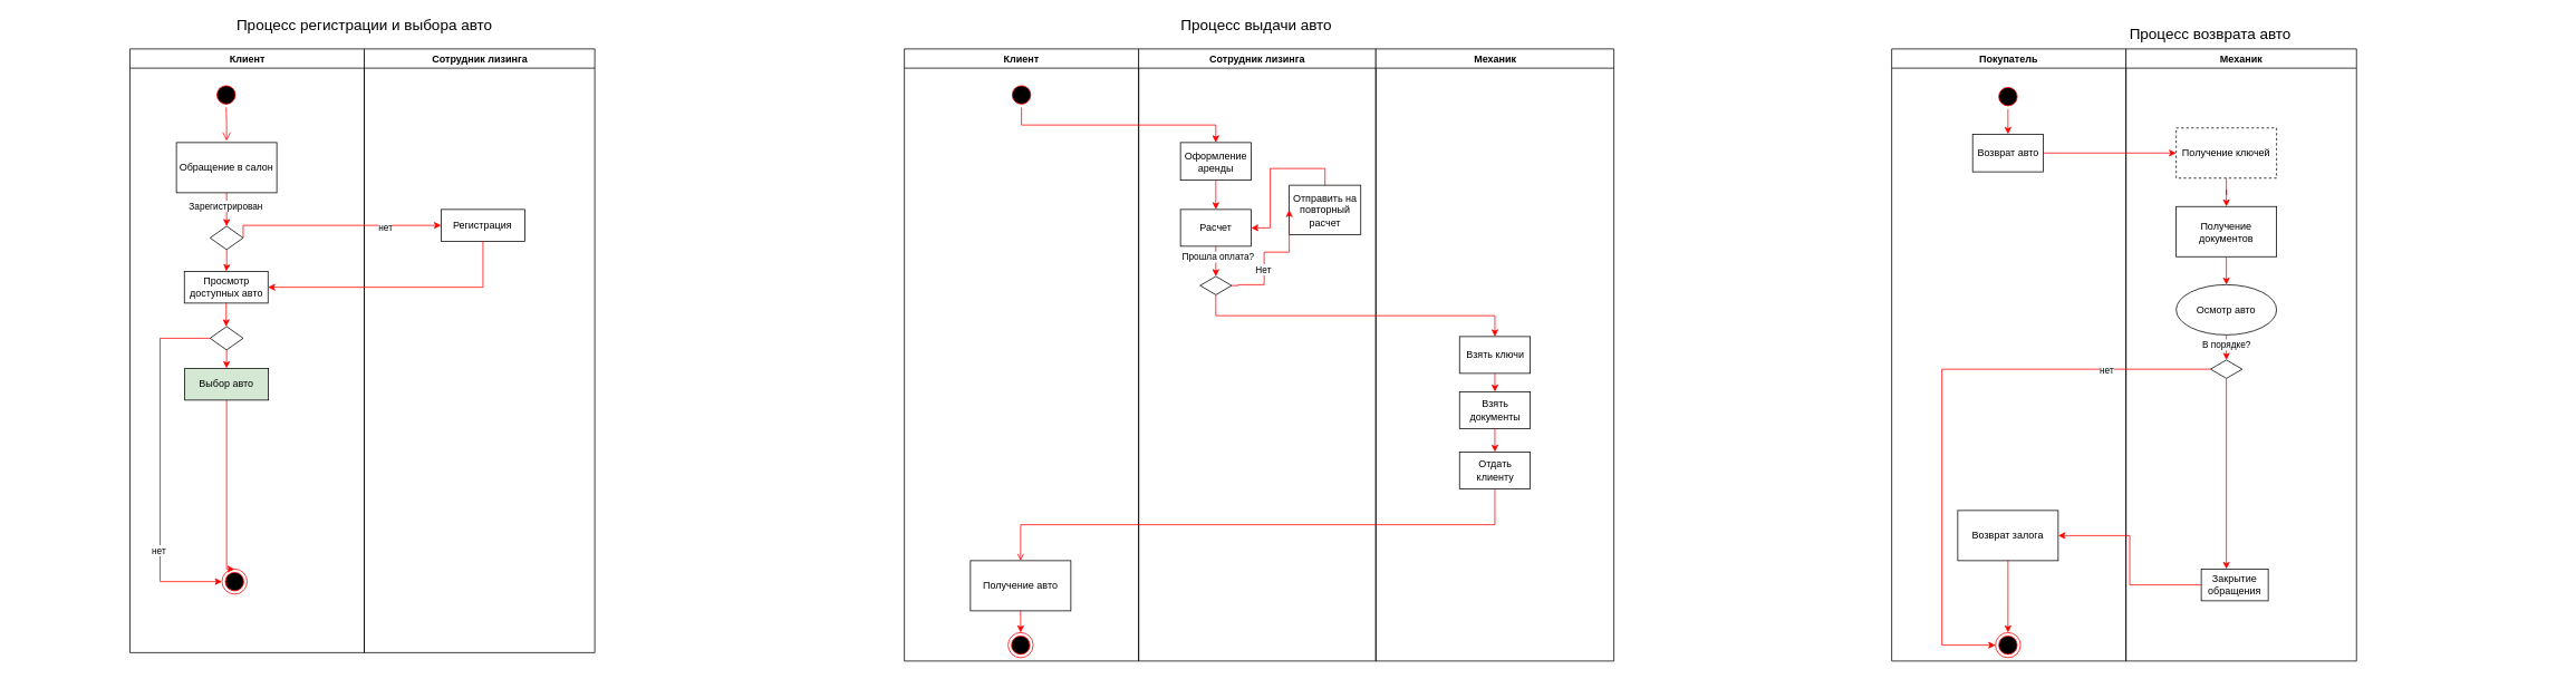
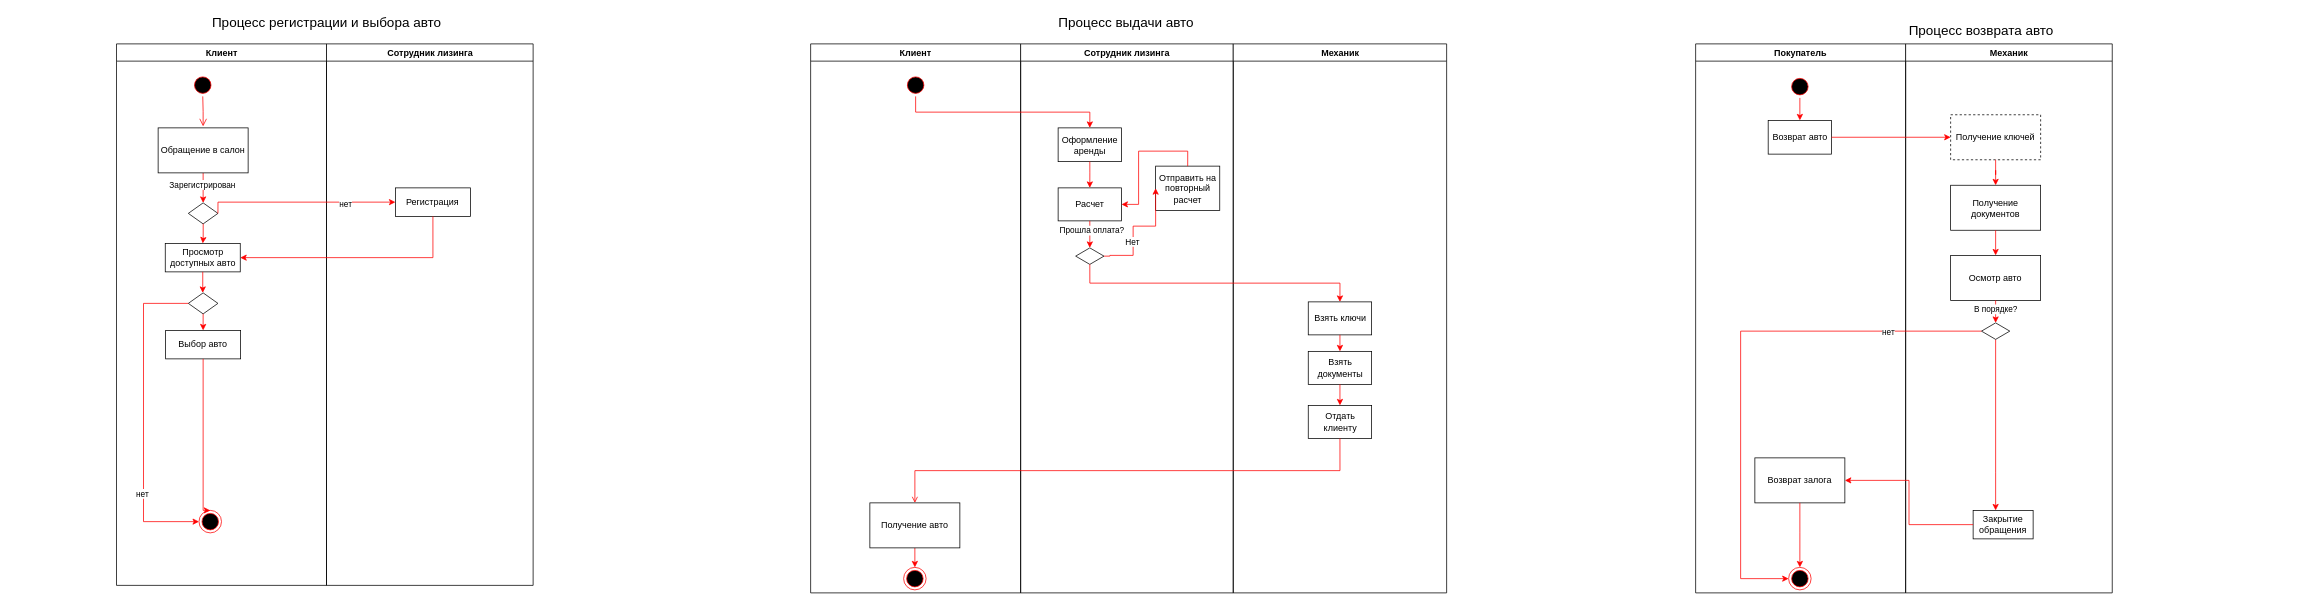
  <mxCell id="0" />
  <mxCell id="1" parent="0" />
  <mxCell id="2" value="Клиент" style="swimlane;whiteSpace=wrap" vertex="1" parent="1"><mxGeometry x="154.5" y="58" width="280" height="722" as="geometry" /></mxCell>
  <mxCell id="3" value="" style="ellipse;shape=startState;fillColor=#000000;strokeColor=#ff0000;" vertex="1" parent="2"><mxGeometry x="100" y="40" width="30" height="30" as="geometry" /></mxCell>
  <mxCell id="4" value="" style="edgeStyle=elbowEdgeStyle;elbow=horizontal;verticalAlign=bottom;endArrow=open;endSize=8;strokeColor=#FF0000;endFill=1;rounded=0" edge="1" parent="2" source="3"><mxGeometry x="100" y="40" as="geometry"><mxPoint x="115.5" y="110" as="targetPoint" /></mxGeometry></mxCell>
  <mxCell id="5" value="" style="ellipse;shape=endState;fillColor=#000000;strokeColor=#ff0000" vertex="1" parent="2"><mxGeometry x="110" y="622" width="30" height="30" as="geometry" /></mxCell>
  <mxCell id="6" style="edgeStyle=orthogonalEdgeStyle;rounded=0;orthogonalLoop=1;jettySize=auto;html=1;entryX=0.5;entryY=0;entryDx=0;entryDy=0;strokeColor=#FF0000;" edge="1" parent="2" source="8" target="9"><mxGeometry relative="1" as="geometry" /></mxCell>
  <mxCell id="7" value="Зарегистрирован" style="edgeLabel;html=1;align=center;verticalAlign=middle;resizable=0;points=[];" vertex="1" connectable="0" parent="6"><mxGeometry x="-0.267" y="-2" relative="1" as="geometry"><mxPoint as="offset" /></mxGeometry></mxCell>
  <mxCell id="8" value="Обращение в салон" style="rounded=0;whiteSpace=wrap;html=1;" vertex="1" parent="2"><mxGeometry x="55.5" y="112" width="120" height="60" as="geometry" /></mxCell>
  <mxCell id="9" value="" style="rhombus;whiteSpace=wrap;html=1;" vertex="1" parent="2"><mxGeometry x="95.75" y="212" width="39.5" height="28" as="geometry" /></mxCell>
  <mxCell id="10" value="Просмотр доступных авто" style="whiteSpace=wrap;html=1;" vertex="1" parent="2"><mxGeometry x="65" y="266" width="100" height="38" as="geometry" /></mxCell>
  <mxCell id="11" value="" style="edgeStyle=orthogonalEdgeStyle;rounded=0;orthogonalLoop=1;jettySize=auto;html=1;strokeColor=#FF0000;" edge="1" parent="2" source="9" target="10"><mxGeometry relative="1" as="geometry" /></mxCell>
  <mxCell id="12" value="" style="edgeStyle=orthogonalEdgeStyle;rounded=0;orthogonalLoop=1;jettySize=auto;html=1;strokeColor=#FF0000;entryX=0.5;entryY=0;entryDx=0;entryDy=0;exitX=0.5;exitY=1;exitDx=0;exitDy=0;" edge="1" parent="2" source="10"><mxGeometry relative="1" as="geometry"><mxPoint x="431.5" y="240" as="sourcePoint" /><mxPoint x="114.99" y="332" as="targetPoint" /></mxGeometry></mxCell>
  <mxCell id="13" value="" style="rhombus;whiteSpace=wrap;html=1;" vertex="1" parent="2"><mxGeometry x="95.75" y="332" width="39.5" height="28" as="geometry" /></mxCell>
  <mxCell id="14" value="" style="edgeStyle=orthogonalEdgeStyle;rounded=0;orthogonalLoop=1;jettySize=auto;html=1;strokeColor=#FF0000;entryX=0;entryY=0.5;entryDx=0;entryDy=0;exitX=0;exitY=0.5;exitDx=0;exitDy=0;" edge="1" parent="2" source="13" target="5"><mxGeometry relative="1" as="geometry"><mxPoint x="35.5" y="417" as="sourcePoint" /><mxPoint x="271.5" y="402" as="targetPoint" /><Array as="points"><mxPoint x="36" y="346" /><mxPoint x="36" y="637" /></Array></mxGeometry></mxCell>
  <mxCell id="15" value="нет" style="edgeLabel;html=1;align=center;verticalAlign=middle;resizable=0;points=[];" vertex="1" connectable="0" parent="14"><mxGeometry x="0.472" y="-2" relative="1" as="geometry"><mxPoint as="offset" /></mxGeometry></mxCell>
- <mxCell id="16" value="Выбор авто" style="whiteSpace=wrap;html=1;fillColor=#d5e8d4;" vertex="1" parent="2"><mxGeometry x="65.5" y="382" width="100" height="38" as="geometry" /></mxCell>
+ <mxCell id="16" value="Выбор авто" style="whiteSpace=wrap;html=1;" vertex="1" parent="2"><mxGeometry x="65.5" y="382" width="100" height="38" as="geometry" /></mxCell>
  <mxCell id="17" value="" style="edgeStyle=orthogonalEdgeStyle;rounded=0;orthogonalLoop=1;jettySize=auto;html=1;strokeColor=#FF0000;exitX=0.5;exitY=1;exitDx=0;exitDy=0;entryX=0.5;entryY=0;entryDx=0;entryDy=0;" edge="1" parent="2" source="13" target="16"><mxGeometry relative="1" as="geometry"><mxPoint x="371.99" y="382" as="sourcePoint" /><mxPoint x="184.99" y="382" as="targetPoint" /></mxGeometry></mxCell>
  <mxCell id="18" value="" style="edgeStyle=orthogonalEdgeStyle;rounded=0;orthogonalLoop=1;jettySize=auto;html=1;strokeColor=#FF0000;exitX=0.5;exitY=1;exitDx=0;exitDy=0;entryX=0.5;entryY=0;entryDx=0;entryDy=0;" edge="1" parent="2" source="16" target="5"><mxGeometry relative="1" as="geometry"><mxPoint x="451.5" y="440" as="sourcePoint" /><mxPoint x="125.5" y="492" as="targetPoint" /><Array as="points"><mxPoint x="116" y="622" /></Array></mxGeometry></mxCell>
  <mxCell id="19" value="Сотрудник лизинга" style="swimlane;whiteSpace=wrap" vertex="1" parent="1"><mxGeometry x="434.5" y="58" width="275.5" height="722" as="geometry" /></mxCell>
  <mxCell id="20" value="Регистрация" style="whiteSpace=wrap;html=1;" vertex="1" parent="19"><mxGeometry x="91.88" y="192" width="100" height="38" as="geometry" /></mxCell>
  <mxCell id="21" value="Клиент" style="swimlane;whiteSpace=wrap" vertex="1" parent="1"><mxGeometry x="1080" y="58" width="280" height="732" as="geometry" /></mxCell>
  <mxCell id="22" style="edgeStyle=orthogonalEdgeStyle;rounded=0;orthogonalLoop=1;jettySize=auto;html=1;exitX=0.5;exitY=1;exitDx=0;exitDy=0;entryX=0.5;entryY=0;entryDx=0;entryDy=0;strokeColor=#FF0000;" edge="1" parent="21" source="23" target="24"><mxGeometry relative="1" as="geometry" /></mxCell>
  <mxCell id="23" value="Получение авто" style="whiteSpace=wrap;html=1;rounded=0;" vertex="1" parent="21"><mxGeometry x="78.995" y="612" width="120" height="60" as="geometry" /></mxCell>
  <mxCell id="24" value="" style="ellipse;shape=endState;fillColor=#000000;strokeColor=#ff0000" vertex="1" parent="21"><mxGeometry x="123.99" y="698" width="30" height="30" as="geometry" /></mxCell>
  <mxCell id="25" value="" style="ellipse;shape=startState;fillColor=#000000;strokeColor=#ff0000;" vertex="1" parent="21"><mxGeometry x="125" y="40" width="30" height="30" as="geometry" /></mxCell>
  <mxCell id="26" value="Сотрудник лизинга" style="swimlane;whiteSpace=wrap" vertex="1" parent="1"><mxGeometry x="1360" y="58" width="283.51" height="732" as="geometry" /></mxCell>
  <mxCell id="27" value="Оформление аренды" style="whiteSpace=wrap;html=1;" vertex="1" parent="26"><mxGeometry x="50" y="112" width="84.5" height="45" as="geometry" /></mxCell>
  <mxCell id="28" value="Расчет" style="whiteSpace=wrap;html=1;" vertex="1" parent="26"><mxGeometry x="50" y="192" width="84.5" height="44" as="geometry" /></mxCell>
  <mxCell id="29" value="" style="edgeStyle=orthogonalEdgeStyle;rounded=0;orthogonalLoop=1;jettySize=auto;html=1;strokeColor=#FF0000;exitX=0.5;exitY=1;exitDx=0;exitDy=0;entryX=0.5;entryY=0;entryDx=0;entryDy=0;" edge="1" parent="26" source="27" target="28"><mxGeometry relative="1" as="geometry"><mxPoint x="374.5" y="392" as="targetPoint" /><Array as="points"><mxPoint x="92.5" y="172" /><mxPoint x="92.5" y="172" /></Array><mxPoint x="114.5" y="282" as="sourcePoint" /></mxGeometry></mxCell>
  <mxCell id="30" value="" style="rhombus;whiteSpace=wrap;html=1;" vertex="1" parent="26"><mxGeometry x="73.38" y="272" width="37.75" height="22" as="geometry" /></mxCell>
  <mxCell id="31" value="" style="edgeStyle=orthogonalEdgeStyle;rounded=0;orthogonalLoop=1;jettySize=auto;html=1;strokeColor=#FF0000;entryX=0.5;entryY=0;entryDx=0;entryDy=0;exitX=0.5;exitY=1;exitDx=0;exitDy=0;" edge="1" parent="26" source="28" target="30"><mxGeometry relative="1" as="geometry"><mxPoint x="449.25" y="308" as="targetPoint" /><Array as="points"><mxPoint x="92.5" y="252" /><mxPoint x="92.5" y="252" /></Array><mxPoint x="124.5" y="258" as="sourcePoint" /></mxGeometry></mxCell>
  <mxCell id="32" value="Прошла оплата?" style="edgeLabel;html=1;align=center;verticalAlign=middle;resizable=0;points=[];" vertex="1" connectable="0" parent="31"><mxGeometry x="-0.277" y="2" relative="1" as="geometry"><mxPoint as="offset" /></mxGeometry></mxCell>
  <mxCell id="33" value="Отправить на повторный расчет" style="whiteSpace=wrap;html=1;" vertex="1" parent="26"><mxGeometry x="180" y="163" width="85.51" height="59" as="geometry" /></mxCell>
  <mxCell id="34" style="edgeStyle=orthogonalEdgeStyle;rounded=0;orthogonalLoop=1;jettySize=auto;html=1;entryX=0;entryY=0.5;entryDx=0;entryDy=0;strokeColor=#FF0000;exitX=1;exitY=0.5;exitDx=0;exitDy=0;" edge="1" parent="26" source="30" target="33"><mxGeometry relative="1" as="geometry"><mxPoint x="118.38" y="302" as="sourcePoint" /><mxPoint x="201.38" y="302" as="targetPoint" /><Array as="points"><mxPoint x="119" y="283" /><mxPoint x="119" y="282" /><mxPoint x="150" y="282" /><mxPoint x="150" y="243" /></Array></mxGeometry></mxCell>
  <mxCell id="35" value="Нет" style="edgeLabel;html=1;align=center;verticalAlign=middle;resizable=0;points=[];" vertex="1" connectable="0" parent="34"><mxGeometry x="-0.271" y="2" relative="1" as="geometry"><mxPoint as="offset" /></mxGeometry></mxCell>
  <mxCell id="36" style="edgeStyle=orthogonalEdgeStyle;rounded=0;orthogonalLoop=1;jettySize=auto;html=1;entryX=1;entryY=0.5;entryDx=0;entryDy=0;strokeColor=#FF0000;exitX=0.5;exitY=0;exitDx=0;exitDy=0;" edge="1" parent="26" source="33" target="28"><mxGeometry relative="1" as="geometry"><mxPoint x="220" y="203" as="sourcePoint" /><mxPoint x="160" y="132" as="targetPoint" /></mxGeometry></mxCell>
  <mxCell id="37" value="Механик" style="swimlane;whiteSpace=wrap" vertex="1" parent="1"><mxGeometry x="1643.51" y="58" width="284.5" height="732" as="geometry" /></mxCell>
  <mxCell id="38" value="Взять ключи" style="whiteSpace=wrap;html=1;" vertex="1" parent="37"><mxGeometry x="100" y="344" width="84.5" height="44" as="geometry" /></mxCell>
  <mxCell id="39" value="Взять документы" style="whiteSpace=wrap;html=1;" vertex="1" parent="37"><mxGeometry x="100" y="409.99" width="84.5" height="44" as="geometry" /></mxCell>
  <mxCell id="40" value="Отдать клиенту" style="whiteSpace=wrap;html=1;" vertex="1" parent="37"><mxGeometry x="100" y="482" width="84.5" height="44" as="geometry" /></mxCell>
  <mxCell id="41" style="edgeStyle=orthogonalEdgeStyle;rounded=0;orthogonalLoop=1;jettySize=auto;html=1;exitX=0.5;exitY=1;exitDx=0;exitDy=0;entryX=0.5;entryY=0;entryDx=0;entryDy=0;strokeColor=#FF0000;" edge="1" parent="37" source="38" target="39"><mxGeometry relative="1" as="geometry"><mxPoint x="16.49" y="182" as="sourcePoint" /><mxPoint x="248.49" y="224" as="targetPoint" /></mxGeometry></mxCell>
  <mxCell id="42" style="edgeStyle=orthogonalEdgeStyle;rounded=0;orthogonalLoop=1;jettySize=auto;html=1;exitX=0.5;exitY=1;exitDx=0;exitDy=0;entryX=0.5;entryY=0;entryDx=0;entryDy=0;strokeColor=#FF0000;" edge="1" parent="37" source="39" target="40"><mxGeometry relative="1" as="geometry"><mxPoint x="16.49" y="192" as="sourcePoint" /><mxPoint x="248.49" y="234" as="targetPoint" /></mxGeometry></mxCell>
  <mxCell id="43" value="&lt;font style=&quot;font-size: 18px&quot;&gt;Процесс выдачи авто&lt;/font&gt;" style="text;html=1;strokeColor=none;fillColor=none;align=center;verticalAlign=middle;whiteSpace=wrap;rounded=0;" vertex="1" parent="1"><mxGeometry x="1085.5" y="20" width="830" height="20" as="geometry" /></mxCell>
  <mxCell id="44" value="Покупатель" style="swimlane;whiteSpace=wrap" vertex="1" parent="1"><mxGeometry x="2260" y="58" width="280" height="732" as="geometry" /></mxCell>
  <mxCell id="45" value="" style="ellipse;shape=endState;fillColor=#000000;strokeColor=#ff0000" vertex="1" parent="44"><mxGeometry x="123.99" y="698" width="30" height="30" as="geometry" /></mxCell>
  <mxCell id="46" value="" style="ellipse;shape=startState;fillColor=#000000;strokeColor=#ff0000;" vertex="1" parent="44"><mxGeometry x="123.99" y="42" width="30" height="30" as="geometry" /></mxCell>
  <mxCell id="47" value="Возврат авто" style="whiteSpace=wrap;html=1;" vertex="1" parent="44"><mxGeometry x="96.74" y="102" width="84.5" height="45" as="geometry" /></mxCell>
  <mxCell id="48" style="edgeStyle=orthogonalEdgeStyle;rounded=0;orthogonalLoop=1;jettySize=auto;html=1;exitX=0.5;exitY=1;exitDx=0;exitDy=0;entryX=0.5;entryY=0;entryDx=0;entryDy=0;strokeColor=#FF0000;" edge="1" parent="44" source="46" target="47"><mxGeometry relative="1" as="geometry" /></mxCell>
  <mxCell id="49" value="Возврат залога" style="whiteSpace=wrap;html=1;" vertex="1" parent="44"><mxGeometry x="78.99" y="551.995" width="120" height="60" as="geometry" /></mxCell>
  <mxCell id="50" value="" style="edgeStyle=orthogonalEdgeStyle;rounded=0;orthogonalLoop=1;jettySize=auto;html=1;strokeColor=#FF0000;exitX=0.5;exitY=1;exitDx=0;exitDy=0;entryX=0.5;entryY=0;entryDx=0;entryDy=0;" edge="1" parent="44" source="49" target="45"><mxGeometry relative="1" as="geometry"><mxPoint x="240" y="422" as="sourcePoint" /><mxPoint x="240" y="650" as="targetPoint" /><Array as="points"><mxPoint x="139" y="652" /><mxPoint x="139" y="652" /></Array></mxGeometry></mxCell>
  <mxCell id="51" value="Механик" style="swimlane;whiteSpace=wrap" vertex="1" parent="1"><mxGeometry x="2540" y="58" width="275.5" height="732" as="geometry" /></mxCell>
  <mxCell id="52" value="Получение ключей" style="whiteSpace=wrap;html=1;dashed=1;" vertex="1" parent="51"><mxGeometry x="60.0" y="94.5" width="120" height="60" as="geometry" /></mxCell>
  <mxCell id="53" value="Получение документов" style="whiteSpace=wrap;html=1;" vertex="1" parent="51"><mxGeometry x="60" y="188.5" width="120" height="60" as="geometry" /></mxCell>
  <mxCell id="54" value="" style="edgeStyle=orthogonalEdgeStyle;rounded=0;orthogonalLoop=1;jettySize=auto;html=1;strokeColor=#FF0000;" edge="1" parent="51" source="52" target="53"><mxGeometry relative="1" as="geometry" /></mxCell>
- <mxCell id="55" value="Осмотр авто" style="ellipse;whiteSpace=wrap;html=1;" vertex="1" parent="51"><mxGeometry x="60" y="281.995" width="120" height="60" as="geometry" /></mxCell>
+ <mxCell id="55" value="Осмотр авто" style="whiteSpace=wrap;html=1;" vertex="1" parent="51"><mxGeometry x="60" y="281.995" width="120" height="60" as="geometry" /></mxCell>
  <mxCell id="56" value="Закрытие обращения" style="whiteSpace=wrap;html=1;" vertex="1" parent="51"><mxGeometry x="90" y="622" width="80" height="38" as="geometry" /></mxCell>
  <mxCell id="57" value="" style="edgeStyle=orthogonalEdgeStyle;rounded=0;orthogonalLoop=1;jettySize=auto;html=1;strokeColor=#FF0000;exitX=0.5;exitY=1;exitDx=0;exitDy=0;" edge="1" parent="51" source="59" target="56"><mxGeometry relative="1" as="geometry"><mxPoint x="130" y="595.99" as="sourcePoint" /><Array as="points"><mxPoint x="120" y="572" /><mxPoint x="120" y="572" /></Array></mxGeometry></mxCell>
  <mxCell id="58" value="" style="edgeStyle=orthogonalEdgeStyle;rounded=0;orthogonalLoop=1;jettySize=auto;html=1;strokeColor=#FF0000;exitX=0.5;exitY=1;exitDx=0;exitDy=0;entryX=0.5;entryY=0;entryDx=0;entryDy=0;" edge="1" parent="51" source="53" target="55"><mxGeometry relative="1" as="geometry"><mxPoint x="-89" y="135" as="sourcePoint" /><mxPoint x="70" y="135" as="targetPoint" /></mxGeometry></mxCell>
  <mxCell id="59" value="" style="rhombus;whiteSpace=wrap;html=1;" vertex="1" parent="51"><mxGeometry x="101.13" y="372" width="37.75" height="22" as="geometry" /></mxCell>
  <mxCell id="60" value="" style="edgeStyle=orthogonalEdgeStyle;rounded=0;orthogonalLoop=1;jettySize=auto;html=1;strokeColor=#FF0000;exitX=0.5;exitY=1;exitDx=0;exitDy=0;entryX=0.5;entryY=0;entryDx=0;entryDy=0;" edge="1" parent="51" source="55" target="59"><mxGeometry relative="1" as="geometry"><mxPoint x="-89" y="135" as="sourcePoint" /><mxPoint x="70" y="135" as="targetPoint" /></mxGeometry></mxCell>
  <mxCell id="61" value="В порядке?" style="edgeLabel;html=1;align=center;verticalAlign=middle;resizable=0;points=[];" vertex="1" connectable="0" parent="60"><mxGeometry x="-0.2" y="-1" relative="1" as="geometry"><mxPoint as="offset" /></mxGeometry></mxCell>
  <mxCell id="62" value="&lt;font style=&quot;font-size: 18px&quot;&gt;Процесс возврата авто&lt;/font&gt;" style="text;html=1;strokeColor=none;fillColor=none;align=center;verticalAlign=middle;whiteSpace=wrap;rounded=0;" vertex="1" parent="1"><mxGeometry x="2225.5" y="30" width="830" height="20" as="geometry" /></mxCell>
  <mxCell id="63" value="" style="edgeStyle=orthogonalEdgeStyle;rounded=0;orthogonalLoop=1;jettySize=auto;html=1;strokeColor=#FF0000;" edge="1" parent="1" source="47" target="52"><mxGeometry relative="1" as="geometry" /></mxCell>
  <mxCell id="64" style="edgeStyle=orthogonalEdgeStyle;rounded=0;orthogonalLoop=1;jettySize=auto;html=1;entryX=1;entryY=0.5;entryDx=0;entryDy=0;strokeColor=#FF0000;" edge="1" parent="1" source="56" target="49"><mxGeometry relative="1" as="geometry" /></mxCell>
  <mxCell id="65" value="&lt;span style=&quot;font-size: 18px;&quot;&gt;Процесс регистрации и выбора авто&lt;/span&gt;" style="text;html=1;strokeColor=none;fillColor=none;align=center;verticalAlign=middle;whiteSpace=wrap;rounded=0;" vertex="1" parent="1"><mxGeometry x="20" y="20" width="830" height="20" as="geometry" /></mxCell>
  <mxCell id="66" value="" style="edgeStyle=orthogonalEdgeStyle;rounded=0;orthogonalLoop=1;jettySize=auto;html=1;strokeColor=#FF0000;entryX=1;entryY=0.5;entryDx=0;entryDy=0;exitX=0.5;exitY=1;exitDx=0;exitDy=0;" edge="1" parent="1" source="20" target="10"><mxGeometry relative="1" as="geometry"><mxPoint x="526.38" y="268.5" as="sourcePoint" /><mxPoint x="339.38" y="268.5" as="targetPoint" /></mxGeometry></mxCell>
  <mxCell id="67" value="" style="edgeStyle=orthogonalEdgeStyle;rounded=0;orthogonalLoop=1;jettySize=auto;html=1;strokeColor=#FF0000;entryX=0;entryY=0.5;entryDx=0;entryDy=0;exitX=1;exitY=0.5;exitDx=0;exitDy=0;" edge="1" parent="1" source="9" target="20"><mxGeometry relative="1" as="geometry"><mxPoint x="626.38" y="190" as="sourcePoint" /><mxPoint x="370.38" y="245" as="targetPoint" /><Array as="points"><mxPoint x="290" y="269" /></Array></mxGeometry></mxCell>
  <mxCell id="68" value="нет" style="edgeLabel;html=1;align=center;verticalAlign=middle;resizable=0;points=[];" vertex="1" connectable="0" parent="67"><mxGeometry x="0.472" y="-2" relative="1" as="geometry"><mxPoint as="offset" /></mxGeometry></mxCell>
  <mxCell id="69" style="edgeStyle=orthogonalEdgeStyle;rounded=0;orthogonalLoop=1;jettySize=auto;html=1;exitX=0.5;exitY=1;exitDx=0;exitDy=0;entryX=0.5;entryY=0;entryDx=0;entryDy=0;strokeColor=#FF0000;" edge="1" parent="1" source="25" target="27"><mxGeometry relative="1" as="geometry" /></mxCell>
  <mxCell id="70" style="edgeStyle=orthogonalEdgeStyle;rounded=0;orthogonalLoop=1;jettySize=auto;html=1;exitX=0.5;exitY=1;exitDx=0;exitDy=0;entryX=0.5;entryY=0;entryDx=0;entryDy=0;strokeColor=#FF0000;" edge="1" parent="1" source="30" target="38"><mxGeometry relative="1" as="geometry"><mxPoint x="1660" y="210" as="sourcePoint" /><mxPoint x="1892" y="252" as="targetPoint" /></mxGeometry></mxCell>
  <mxCell id="71" style="edgeStyle=orthogonalEdgeStyle;rounded=0;orthogonalLoop=1;jettySize=auto;html=1;exitX=0.5;exitY=1;exitDx=0;exitDy=0;entryX=0.5;entryY=0;entryDx=0;entryDy=0;strokeColor=#FF0000;endArrow=open;" edge="1" parent="1" source="40" target="23"><mxGeometry relative="1" as="geometry"><mxPoint x="1680" y="650" as="sourcePoint" /><mxPoint x="1912" y="692" as="targetPoint" /></mxGeometry></mxCell>
  <mxCell id="72" value="" style="edgeStyle=orthogonalEdgeStyle;rounded=0;orthogonalLoop=1;jettySize=auto;html=1;strokeColor=#FF0000;exitX=0;exitY=0.5;exitDx=0;exitDy=0;entryX=0;entryY=0.5;entryDx=0;entryDy=0;" edge="1" parent="1" source="59" target="45"><mxGeometry relative="1" as="geometry"><mxPoint x="2600" y="440" as="sourcePoint" /><mxPoint x="2600" y="668" as="targetPoint" /><Array as="points"><mxPoint x="2320" y="441" /><mxPoint x="2320" y="771" /></Array></mxGeometry></mxCell>
  <mxCell id="73" value="нет" style="edgeLabel;html=1;align=center;verticalAlign=middle;resizable=0;points=[];" vertex="1" connectable="0" parent="72"><mxGeometry x="-0.65" y="1" relative="1" as="geometry"><mxPoint as="offset" /></mxGeometry></mxCell>
